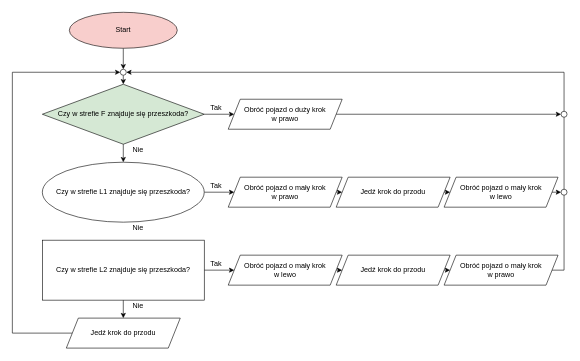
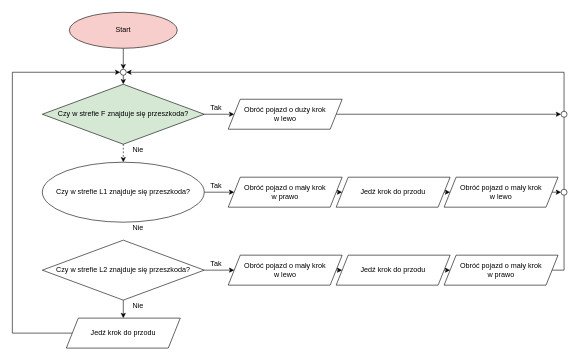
  <mxCell id="0" />
  <mxCell id="1" parent="0" />
- <mxCell id="2" style="edgeStyle=orthogonalEdgeStyle;rounded=0;orthogonalLoop=1;jettySize=auto;html=1;exitX=0.5;exitY=1;exitDx=0;exitDy=0;entryX=0.5;entryY=0;entryDx=0;entryDy=0;" parent="1" source="4" target="6" edge="1"><mxGeometry relative="1" as="geometry" /></mxCell>
+ <mxCell id="2" style="edgeStyle=orthogonalEdgeStyle;rounded=0;orthogonalLoop=1;jettySize=auto;html=1;exitX=0.5;exitY=1;exitDx=0;exitDy=0;entryX=0.5;entryY=0;entryDx=0;entryDy=0;dashed=1;" parent="1" source="4" target="6" edge="1"><mxGeometry relative="1" as="geometry" /></mxCell>
  <mxCell id="3" style="edgeStyle=orthogonalEdgeStyle;rounded=0;orthogonalLoop=1;jettySize=auto;html=1;exitX=1;exitY=0.5;exitDx=0;exitDy=0;entryX=0;entryY=0.5;entryDx=0;entryDy=0;" parent="1" source="4" target="15" edge="1"><mxGeometry relative="1" as="geometry" /></mxCell>
  <mxCell id="4" value="Czy w strefie F znajduje się przeszkoda?" style="rhombus;whiteSpace=wrap;html=1;fillColor=#d5e8d4;" parent="1" vertex="1"><mxGeometry x="70" y="140" width="270" height="100" as="geometry" /></mxCell>
  <mxCell id="5" style="edgeStyle=orthogonalEdgeStyle;rounded=0;orthogonalLoop=1;jettySize=auto;html=1;exitX=1;exitY=0.5;exitDx=0;exitDy=0;entryX=0;entryY=0.5;entryDx=0;entryDy=0;" parent="1" source="6" target="13" edge="1"><mxGeometry relative="1" as="geometry" /></mxCell>
  <mxCell id="6" value="Czy w strefie L1 znajduje się przeszkoda?" style="ellipse;whiteSpace=wrap;html=1;" parent="1" vertex="1"><mxGeometry x="70" y="270" width="270" height="100" as="geometry" /></mxCell>
  <mxCell id="7" style="edgeStyle=orthogonalEdgeStyle;rounded=0;orthogonalLoop=1;jettySize=auto;html=1;exitX=0.5;exitY=1;exitDx=0;exitDy=0;entryX=0.5;entryY=0;entryDx=0;entryDy=0;" parent="1" source="9" target="17" edge="1"><mxGeometry relative="1" as="geometry" /></mxCell>
  <mxCell id="8" style="edgeStyle=orthogonalEdgeStyle;rounded=0;orthogonalLoop=1;jettySize=auto;html=1;exitX=1;exitY=0.5;exitDx=0;exitDy=0;entryX=0;entryY=0.5;entryDx=0;entryDy=0;" parent="1" source="9" target="29" edge="1"><mxGeometry relative="1" as="geometry" /></mxCell>
- <mxCell id="9" value="Czy w strefie L2 znajduje się przeszkoda?" style="whiteSpace=wrap;html=1;rounded=0;" parent="1" vertex="1"><mxGeometry x="70" y="400" width="270" height="100" as="geometry" /></mxCell>
+ <mxCell id="9" value="Czy w strefie L2 znajduje się przeszkoda?" style="rhombus;whiteSpace=wrap;html=1;" parent="1" vertex="1"><mxGeometry x="70" y="400" width="270" height="100" as="geometry" /></mxCell>
  <mxCell id="10" style="edgeStyle=orthogonalEdgeStyle;rounded=0;orthogonalLoop=1;jettySize=auto;html=1;exitX=1;exitY=0.5;exitDx=0;exitDy=0;entryX=0;entryY=0.5;entryDx=0;entryDy=0;" parent="1" source="11" target="37" edge="1"><mxGeometry relative="1" as="geometry" /></mxCell>
  <mxCell id="11" value="Obróć pojazd o mały krok&lt;br&gt;w lewo" style="shape=parallelogram;perimeter=parallelogramPerimeter;whiteSpace=wrap;html=1;fixedSize=1;" parent="1" vertex="1"><mxGeometry x="740" y="295" width="190" height="50" as="geometry" /></mxCell>
  <mxCell id="12" style="edgeStyle=orthogonalEdgeStyle;rounded=0;orthogonalLoop=1;jettySize=auto;html=1;exitX=1;exitY=0.5;exitDx=0;exitDy=0;entryX=0;entryY=0.5;entryDx=0;entryDy=0;" parent="1" source="13" target="25" edge="1"><mxGeometry relative="1" as="geometry" /></mxCell>
  <mxCell id="13" value="Obróć pojazd o mały krok&lt;br&gt;w prawo" style="shape=parallelogram;perimeter=parallelogramPerimeter;whiteSpace=wrap;html=1;fixedSize=1;" parent="1" vertex="1"><mxGeometry x="380" y="295" width="190" height="50" as="geometry" /></mxCell>
  <mxCell id="14" style="edgeStyle=orthogonalEdgeStyle;rounded=0;orthogonalLoop=1;jettySize=auto;html=1;exitX=1;exitY=0.5;exitDx=0;exitDy=0;entryX=0;entryY=0.5;entryDx=0;entryDy=0;" parent="1" source="15" target="36" edge="1"><mxGeometry relative="1" as="geometry" /></mxCell>
- <mxCell id="15" value="Obróć pojazd o duży krok&lt;br&gt;w prawo" style="shape=parallelogram;perimeter=parallelogramPerimeter;whiteSpace=wrap;html=1;fixedSize=1;" parent="1" vertex="1"><mxGeometry x="380" y="165" width="190" height="50" as="geometry" /></mxCell>
+ <mxCell id="15" value="Obróć pojazd o duży krok&lt;br&gt;w lewo" style="shape=parallelogram;perimeter=parallelogramPerimeter;whiteSpace=wrap;html=1;fixedSize=1;" parent="1" vertex="1"><mxGeometry x="380" y="165" width="190" height="50" as="geometry" /></mxCell>
  <mxCell id="16" style="edgeStyle=orthogonalEdgeStyle;rounded=0;orthogonalLoop=1;jettySize=auto;html=1;exitX=0;exitY=0.5;exitDx=0;exitDy=0;entryX=0;entryY=0.5;entryDx=0;entryDy=0;" parent="1" source="17" target="35" edge="1"><mxGeometry relative="1" as="geometry"><Array as="points"><mxPoint x="20" y="555" /><mxPoint x="20" y="120" /></Array><mxPoint x="170" y="130" as="targetPoint" /></mxGeometry></mxCell>
  <mxCell id="17" value="Jedź krok do przodu" style="shape=parallelogram;perimeter=parallelogramPerimeter;whiteSpace=wrap;html=1;fixedSize=1;" parent="1" vertex="1"><mxGeometry x="110" y="530" width="190" height="50" as="geometry" /></mxCell>
  <mxCell id="18" value="Nie" style="text;html=1;strokeColor=none;fillColor=none;align=center;verticalAlign=middle;whiteSpace=wrap;rounded=0;" parent="1" vertex="1"><mxGeometry x="210" y="240" width="40" height="20" as="geometry" /></mxCell>
  <mxCell id="19" value="Nie" style="text;html=1;strokeColor=none;fillColor=none;align=center;verticalAlign=middle;whiteSpace=wrap;rounded=0;" parent="1" vertex="1"><mxGeometry x="210" y="370" width="40" height="20" as="geometry" /></mxCell>
  <mxCell id="20" value="Nie" style="text;html=1;strokeColor=none;fillColor=none;align=center;verticalAlign=middle;whiteSpace=wrap;rounded=0;" parent="1" vertex="1"><mxGeometry x="210" y="500" width="40" height="20" as="geometry" /></mxCell>
  <mxCell id="21" value="Tak" style="text;html=1;strokeColor=none;fillColor=none;align=center;verticalAlign=middle;whiteSpace=wrap;rounded=0;" parent="1" vertex="1"><mxGeometry x="340" y="170" width="40" height="20" as="geometry" /></mxCell>
  <mxCell id="22" value="Tak" style="text;html=1;strokeColor=none;fillColor=none;align=center;verticalAlign=middle;whiteSpace=wrap;rounded=0;" parent="1" vertex="1"><mxGeometry x="340" y="300" width="40" height="20" as="geometry" /></mxCell>
  <mxCell id="23" value="Tak" style="text;html=1;strokeColor=none;fillColor=none;align=center;verticalAlign=middle;whiteSpace=wrap;rounded=0;" parent="1" vertex="1"><mxGeometry x="340" y="430" width="40" height="20" as="geometry" /></mxCell>
  <mxCell id="24" style="edgeStyle=orthogonalEdgeStyle;rounded=0;orthogonalLoop=1;jettySize=auto;html=1;exitX=1;exitY=0.5;exitDx=0;exitDy=0;entryX=0;entryY=0.5;entryDx=0;entryDy=0;" parent="1" source="25" target="11" edge="1"><mxGeometry relative="1" as="geometry" /></mxCell>
  <mxCell id="25" value="Jedź krok do przodu" style="shape=parallelogram;perimeter=parallelogramPerimeter;whiteSpace=wrap;html=1;fixedSize=1;" parent="1" vertex="1"><mxGeometry x="560" y="295" width="190" height="50" as="geometry" /></mxCell>
  <mxCell id="26" style="edgeStyle=orthogonalEdgeStyle;rounded=0;orthogonalLoop=1;jettySize=auto;html=1;exitX=1;exitY=0.5;exitDx=0;exitDy=0;entryX=1;entryY=0.5;entryDx=0;entryDy=0;" parent="1" source="27" target="35" edge="1"><mxGeometry relative="1" as="geometry"><Array as="points"><mxPoint x="940" y="450" /><mxPoint x="940" y="120" /></Array><mxPoint x="230" y="130" as="targetPoint" /></mxGeometry></mxCell>
  <mxCell id="27" value="Obróć pojazd o mały krok&lt;br&gt;w prawo" style="shape=parallelogram;perimeter=parallelogramPerimeter;whiteSpace=wrap;html=1;fixedSize=1;" parent="1" vertex="1"><mxGeometry x="740" y="425" width="190" height="50" as="geometry" /></mxCell>
  <mxCell id="28" style="edgeStyle=orthogonalEdgeStyle;rounded=0;orthogonalLoop=1;jettySize=auto;html=1;exitX=1;exitY=0.5;exitDx=0;exitDy=0;entryX=0;entryY=0.5;entryDx=0;entryDy=0;" parent="1" source="29" target="31" edge="1"><mxGeometry relative="1" as="geometry" /></mxCell>
  <mxCell id="29" value="Obróć pojazd o mały krok&lt;br&gt;w lewo" style="shape=parallelogram;perimeter=parallelogramPerimeter;whiteSpace=wrap;html=1;fixedSize=1;" parent="1" vertex="1"><mxGeometry x="380" y="425" width="190" height="50" as="geometry" /></mxCell>
  <mxCell id="30" style="edgeStyle=orthogonalEdgeStyle;rounded=0;orthogonalLoop=1;jettySize=auto;html=1;exitX=1;exitY=0.5;exitDx=0;exitDy=0;entryX=0;entryY=0.5;entryDx=0;entryDy=0;" parent="1" source="31" target="27" edge="1"><mxGeometry relative="1" as="geometry" /></mxCell>
  <mxCell id="31" value="Jedź krok do przodu" style="shape=parallelogram;perimeter=parallelogramPerimeter;whiteSpace=wrap;html=1;fixedSize=1;" parent="1" vertex="1"><mxGeometry x="560" y="425" width="190" height="50" as="geometry" /></mxCell>
  <mxCell id="32" style="edgeStyle=orthogonalEdgeStyle;rounded=0;orthogonalLoop=1;jettySize=auto;html=1;exitX=0.5;exitY=1;exitDx=0;exitDy=0;entryX=0.5;entryY=0;entryDx=0;entryDy=0;" parent="1" source="33" target="35" edge="1"><mxGeometry relative="1" as="geometry"><mxPoint x="210" y="110" as="targetPoint" /></mxGeometry></mxCell>
  <mxCell id="33" value="Start" style="ellipse;whiteSpace=wrap;html=1;fillColor=#f8cecc;" parent="1" vertex="1"><mxGeometry x="115" y="20" width="180" height="60" as="geometry" /></mxCell>
  <mxCell id="34" style="edgeStyle=orthogonalEdgeStyle;rounded=0;orthogonalLoop=1;jettySize=auto;html=1;exitX=0.5;exitY=1;exitDx=0;exitDy=0;entryX=0.5;entryY=0;entryDx=0;entryDy=0;" parent="1" source="35" target="4" edge="1"><mxGeometry relative="1" as="geometry" /></mxCell>
  <mxCell id="35" value="" style="ellipse;whiteSpace=wrap;html=1;aspect=fixed;" parent="1" vertex="1"><mxGeometry x="200" y="115" width="10" height="10" as="geometry" /></mxCell>
  <mxCell id="36" value="" style="ellipse;whiteSpace=wrap;html=1;aspect=fixed;" parent="1" vertex="1"><mxGeometry x="935" y="185" width="10" height="10" as="geometry" /></mxCell>
  <mxCell id="37" value="" style="ellipse;whiteSpace=wrap;html=1;aspect=fixed;" parent="1" vertex="1"><mxGeometry x="935" y="315" width="10" height="10" as="geometry" /></mxCell>
